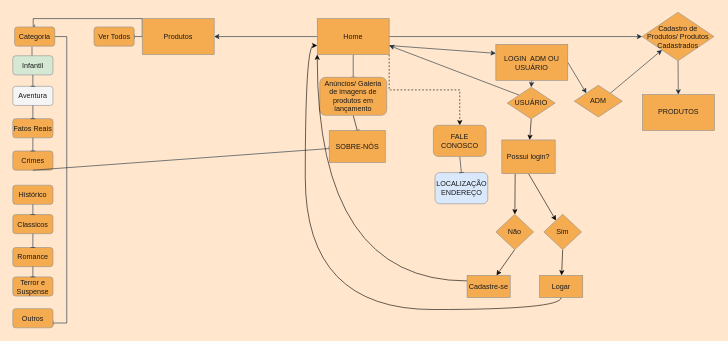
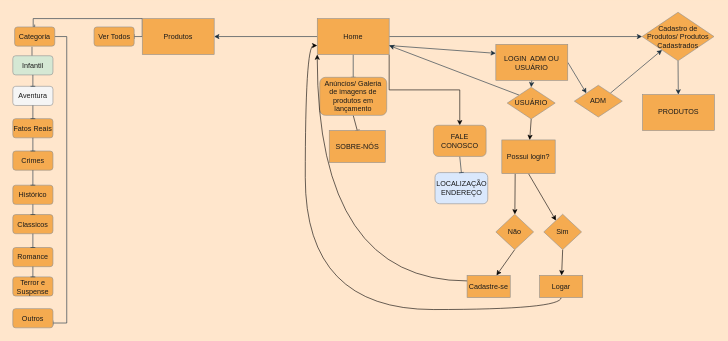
  <mxCell id="0" />
  <mxCell id="1" parent="0" />
  <mxCell id="2" value="" style="edgeStyle=orthogonalEdgeStyle;rounded=0;orthogonalLoop=1;jettySize=auto;html=1;labelBackgroundColor=none;strokeColor=#182E3E;fontColor=default;" parent="1" source="7" target="9" edge="1"><mxGeometry relative="1" as="geometry" /></mxCell>
  <mxCell id="3" style="edgeStyle=none;rounded=0;orthogonalLoop=1;jettySize=auto;html=1;exitX=0.5;exitY=1;exitDx=0;exitDy=0;entryX=0.5;entryY=0;entryDx=0;entryDy=0;endArrow=baseDash;endFill=0;labelBackgroundColor=none;strokeColor=#182E3E;fontColor=default;" parent="1" source="7" target="15" edge="1"><mxGeometry relative="1" as="geometry" /></mxCell>
  <mxCell id="4" style="edgeStyle=none;rounded=0;orthogonalLoop=1;jettySize=auto;html=1;entryX=1;entryY=0.5;entryDx=0;entryDy=0;labelBackgroundColor=none;strokeColor=#182E3E;fontColor=default;" parent="1" source="7" target="12" edge="1"><mxGeometry relative="1" as="geometry" /></mxCell>
  <mxCell id="5" style="edgeStyle=none;rounded=0;orthogonalLoop=1;jettySize=auto;html=1;exitX=1;exitY=0.75;exitDx=0;exitDy=0;entryX=0;entryY=0.25;entryDx=0;entryDy=0;labelBackgroundColor=none;strokeColor=#182E3E;fontColor=default;" parent="1" source="7" target="54" edge="1"><mxGeometry relative="1" as="geometry" /></mxCell>
- <mxCell id="6" style="edgeStyle=orthogonalEdgeStyle;rounded=0;orthogonalLoop=1;jettySize=auto;html=1;exitX=1;exitY=1;exitDx=0;exitDy=0;dashed=1;" edge="1" parent="1" source="7" target="50"><mxGeometry relative="1" as="geometry" /></mxCell>
+ <mxCell id="6" style="edgeStyle=orthogonalEdgeStyle;rounded=0;orthogonalLoop=1;jettySize=auto;html=1;exitX=1;exitY=1;exitDx=0;exitDy=0;" edge="1" parent="1" source="7" target="50"><mxGeometry relative="1" as="geometry" /></mxCell>
  <mxCell id="7" value="Home" style="rounded=0;whiteSpace=wrap;html=1;labelBackgroundColor=none;fillColor=#F5AB50;strokeColor=#909090;fontColor=#1A1A1A;" parent="1" vertex="1"><mxGeometry x="528" y="30.5" width="120" height="60" as="geometry" /></mxCell>
  <mxCell id="8" style="edgeStyle=none;rounded=0;orthogonalLoop=1;jettySize=auto;html=1;exitX=0.5;exitY=1;exitDx=0;exitDy=0;labelBackgroundColor=none;strokeColor=#182E3E;fontColor=default;" parent="1" source="9" target="51" edge="1"><mxGeometry relative="1" as="geometry"><mxPoint x="1130.714" y="187.214" as="targetPoint" /></mxGeometry></mxCell>
  <mxCell id="9" value="Cadastro de Produtos/ Produtos Cadastrados" style="rhombus;whiteSpace=wrap;html=1;rounded=0;labelBackgroundColor=none;fillColor=#F5AB50;strokeColor=#909090;fontColor=#1A1A1A;" parent="1" vertex="1"><mxGeometry x="1070" y="20" width="120" height="81" as="geometry" /></mxCell>
  <mxCell id="10" style="edgeStyle=orthogonalEdgeStyle;rounded=0;orthogonalLoop=1;jettySize=auto;html=1;exitX=0;exitY=0.5;exitDx=0;exitDy=0;entryX=0.5;entryY=0;entryDx=0;entryDy=0;endArrow=baseDash;endFill=0;labelBackgroundColor=none;strokeColor=#182E3E;fontColor=default;" parent="1" source="12" target="19" edge="1"><mxGeometry relative="1" as="geometry"><Array as="points"><mxPoint x="236" y="30.5" /><mxPoint x="54" y="30.5" /></Array></mxGeometry></mxCell>
  <mxCell id="11" style="edgeStyle=none;rounded=0;orthogonalLoop=1;jettySize=auto;html=1;exitX=0;exitY=0.5;exitDx=0;exitDy=0;entryX=1;entryY=0.5;entryDx=0;entryDy=0;endArrow=baseDash;endFill=0;labelBackgroundColor=none;strokeColor=#182E3E;fontColor=default;" parent="1" source="12" target="16" edge="1"><mxGeometry relative="1" as="geometry" /></mxCell>
  <mxCell id="12" value="Produtos" style="rounded=0;whiteSpace=wrap;html=1;labelBackgroundColor=none;fillColor=#F5AB50;strokeColor=#909090;fontColor=#1A1A1A;" parent="1" vertex="1"><mxGeometry x="236" y="30.5" width="120" height="60" as="geometry" /></mxCell>
  <mxCell id="13" value="&lt;div style=&quot;&quot;&gt;&lt;span style=&quot;background-color: initial;&quot;&gt;LOCALIZAÇÃO ENDEREÇO&lt;/span&gt;&lt;/div&gt;" style="whiteSpace=wrap;html=1;rounded=1;align=center;labelBackgroundColor=none;fillColor=#dae8fc;strokeColor=#909090;fontColor=#1A1A1A;" parent="1" vertex="1"><mxGeometry x="724.5" y="287.5" width="88" height="52" as="geometry" /></mxCell>
  <mxCell id="14" style="rounded=0;orthogonalLoop=1;jettySize=auto;html=1;exitX=0.5;exitY=1;exitDx=0;exitDy=0;entryX=0.5;entryY=0;entryDx=0;entryDy=0;endArrow=baseDash;endFill=0;" edge="1" parent="1" source="15" target="48"><mxGeometry relative="1" as="geometry" /></mxCell>
  <mxCell id="15" value="Anúncios/ Galeria de imagens de produtos em lançamento" style="rounded=1;whiteSpace=wrap;html=1;labelBackgroundColor=none;fillColor=#F5AB50;strokeColor=#909090;fontColor=#1A1A1A;" parent="1" vertex="1"><mxGeometry x="532.13" y="128.5" width="111.75" height="63.5" as="geometry" /></mxCell>
  <mxCell id="16" value="Ver Todos" style="rounded=1;whiteSpace=wrap;html=1;labelBackgroundColor=none;fillColor=#F5AB50;strokeColor=#909090;fontColor=#1A1A1A;" parent="1" vertex="1"><mxGeometry x="155.5" y="44.5" width="67" height="32" as="geometry" /></mxCell>
  <mxCell id="17" style="edgeStyle=none;rounded=0;orthogonalLoop=1;jettySize=auto;html=1;entryX=0.478;entryY=0.333;entryDx=0;entryDy=0;entryPerimeter=0;endArrow=baseDash;endFill=0;labelBackgroundColor=none;strokeColor=#182E3E;fontColor=default;" parent="1" target="21" edge="1"><mxGeometry relative="1" as="geometry"><mxPoint x="52" y="77.5" as="sourcePoint" /></mxGeometry></mxCell>
  <mxCell id="18" style="edgeStyle=orthogonalEdgeStyle;rounded=0;orthogonalLoop=1;jettySize=auto;html=1;exitX=1;exitY=0.5;exitDx=0;exitDy=0;entryX=1;entryY=0.75;entryDx=0;entryDy=0;endArrow=baseDash;endFill=0;labelBackgroundColor=none;strokeColor=#182E3E;fontColor=default;" parent="1" source="19" target="35" edge="1"><mxGeometry relative="1" as="geometry"><mxPoint x="104" y="544.5" as="targetPoint" /></mxGeometry></mxCell>
  <mxCell id="19" value="Categoria" style="rounded=1;whiteSpace=wrap;html=1;labelBackgroundColor=none;fillColor=#F5AB50;strokeColor=#909090;fontColor=#1A1A1A;" parent="1" vertex="1"><mxGeometry x="23" y="44.5" width="67" height="32" as="geometry" /></mxCell>
  <mxCell id="20" value="" style="group;labelBackgroundColor=none;fontColor=#1A1A1A;" parent="1" vertex="1" connectable="0"><mxGeometry x="20" y="89.5" width="67" height="457" as="geometry" /></mxCell>
  <mxCell id="21" value="Infantil" style="rounded=1;whiteSpace=wrap;html=1;labelBackgroundColor=none;fillColor=#d5e8d4;strokeColor=#909090;fontColor=#1A1A1A;" parent="20" vertex="1"><mxGeometry y="3" width="67" height="32" as="geometry" /></mxCell>
  <mxCell id="22" value="Aventura" style="rounded=1;whiteSpace=wrap;html=1;labelBackgroundColor=none;fillColor=#f5f5f5;strokeColor=#909090;fontColor=#1A1A1A;" parent="20" vertex="1"><mxGeometry y="54" width="67" height="32" as="geometry" /></mxCell>
  <mxCell id="23" value="Fatos Reais" style="rounded=1;whiteSpace=wrap;html=1;labelBackgroundColor=none;fillColor=#F5AB50;strokeColor=#909090;fontColor=#1A1A1A;" parent="20" vertex="1"><mxGeometry y="108" width="67" height="32" as="geometry" /></mxCell>
  <mxCell id="24" style="edgeStyle=none;rounded=0;orthogonalLoop=1;jettySize=auto;html=1;exitX=0.5;exitY=1;exitDx=0;exitDy=0;entryX=0.5;entryY=0;entryDx=0;entryDy=0;endArrow=baseDash;endFill=0;labelBackgroundColor=none;strokeColor=#182E3E;fontColor=default;" parent="20" source="22" target="23" edge="1"><mxGeometry relative="1" as="geometry" /></mxCell>
  <mxCell id="25" value="Crimes" style="rounded=1;whiteSpace=wrap;html=1;labelBackgroundColor=none;fillColor=#F5AB50;strokeColor=#909090;fontColor=#1A1A1A;" parent="20" vertex="1"><mxGeometry y="162" width="67" height="32" as="geometry" /></mxCell>
  <mxCell id="26" style="edgeStyle=none;rounded=0;orthogonalLoop=1;jettySize=auto;html=1;exitX=0.5;exitY=1;exitDx=0;exitDy=0;entryX=0.5;entryY=0;entryDx=0;entryDy=0;endArrow=baseDash;endFill=0;labelBackgroundColor=none;strokeColor=#182E3E;fontColor=default;" parent="20" source="23" target="25" edge="1"><mxGeometry relative="1" as="geometry" /></mxCell>
  <mxCell id="27" value="Histórico" style="rounded=1;whiteSpace=wrap;html=1;labelBackgroundColor=none;fillColor=#F5AB50;strokeColor=#909090;fontColor=#1A1A1A;" parent="20" vertex="1"><mxGeometry y="219" width="67" height="32" as="geometry" /></mxCell>
- <mxCell id="28" style="edgeStyle=none;rounded=0;orthogonalLoop=1;jettySize=auto;html=1;exitX=0.5;exitY=1;exitDx=0;exitDy=0;endArrow=baseDash;endFill=0;labelBackgroundColor=none;strokeColor=#182E3E;fontColor=default;" parent="20" source="25" target="48" edge="1"><mxGeometry relative="1" as="geometry" /></mxCell>
+ <mxCell id="28" style="edgeStyle=none;rounded=0;orthogonalLoop=1;jettySize=auto;html=1;exitX=0.5;exitY=1;exitDx=0;exitDy=0;entryX=0.5;entryY=0;entryDx=0;entryDy=0;endArrow=baseDash;endFill=0;labelBackgroundColor=none;strokeColor=#182E3E;fontColor=default;" parent="20" source="25" target="27" edge="1"><mxGeometry relative="1" as="geometry" /></mxCell>
  <mxCell id="29" value="Classicos" style="rounded=1;whiteSpace=wrap;html=1;labelBackgroundColor=none;fillColor=#F5AB50;strokeColor=#909090;fontColor=#1A1A1A;" parent="20" vertex="1"><mxGeometry y="268" width="67" height="32" as="geometry" /></mxCell>
  <mxCell id="30" style="edgeStyle=none;rounded=0;orthogonalLoop=1;jettySize=auto;html=1;exitX=0.5;exitY=1;exitDx=0;exitDy=0;entryX=0.5;entryY=0;entryDx=0;entryDy=0;endArrow=baseDash;endFill=0;labelBackgroundColor=none;strokeColor=#182E3E;fontColor=default;" parent="20" source="27" target="29" edge="1"><mxGeometry relative="1" as="geometry" /></mxCell>
  <mxCell id="31" value="Romance" style="rounded=1;whiteSpace=wrap;html=1;labelBackgroundColor=none;fillColor=#F5AB50;strokeColor=#909090;fontColor=#1A1A1A;" parent="20" vertex="1"><mxGeometry y="323" width="67" height="32" as="geometry" /></mxCell>
  <mxCell id="32" style="edgeStyle=none;rounded=0;orthogonalLoop=1;jettySize=auto;html=1;exitX=0.5;exitY=1;exitDx=0;exitDy=0;entryX=0.5;entryY=0;entryDx=0;entryDy=0;endArrow=baseDash;endFill=0;labelBackgroundColor=none;strokeColor=#182E3E;fontColor=default;" parent="20" source="29" target="31" edge="1"><mxGeometry relative="1" as="geometry" /></mxCell>
  <mxCell id="33" value="Terror e Suspense" style="rounded=1;whiteSpace=wrap;html=1;labelBackgroundColor=none;fillColor=#F5AB50;strokeColor=#909090;fontColor=#1A1A1A;" parent="20" vertex="1"><mxGeometry y="372" width="67" height="32" as="geometry" /></mxCell>
  <mxCell id="34" style="edgeStyle=none;rounded=0;orthogonalLoop=1;jettySize=auto;html=1;exitX=0.5;exitY=1;exitDx=0;exitDy=0;entryX=0.5;entryY=0;entryDx=0;entryDy=0;endArrow=baseDash;endFill=0;labelBackgroundColor=none;strokeColor=#182E3E;fontColor=default;" parent="20" source="31" target="33" edge="1"><mxGeometry relative="1" as="geometry" /></mxCell>
  <mxCell id="35" value="Outros" style="rounded=1;whiteSpace=wrap;html=1;labelBackgroundColor=none;fillColor=#F5AB50;strokeColor=#909090;fontColor=#1A1A1A;" parent="20" vertex="1"><mxGeometry y="425" width="67" height="32" as="geometry" /></mxCell>
  <mxCell id="36" style="edgeStyle=none;rounded=0;orthogonalLoop=1;jettySize=auto;html=1;entryX=0.5;entryY=0;entryDx=0;entryDy=0;endArrow=baseDash;endFill=0;exitX=0.5;exitY=1;exitDx=0;exitDy=0;labelBackgroundColor=none;strokeColor=#182E3E;fontColor=default;" parent="20" source="21" target="22" edge="1"><mxGeometry relative="1" as="geometry"><mxPoint x="26" as="sourcePoint" /></mxGeometry></mxCell>
  <mxCell id="37" style="edgeStyle=orthogonalEdgeStyle;curved=1;rounded=0;orthogonalLoop=1;jettySize=auto;html=1;exitX=0.5;exitY=1;exitDx=0;exitDy=0;entryX=0;entryY=0.75;entryDx=0;entryDy=0;" edge="1" parent="1" source="38" target="7"><mxGeometry relative="1" as="geometry" /></mxCell>
  <mxCell id="38" value="Logar" style="rounded=0;whiteSpace=wrap;html=1;labelBackgroundColor=none;fillColor=#F5AB50;strokeColor=#909090;fontColor=#1A1A1A;" parent="1" vertex="1"><mxGeometry x="899" y="459" width="72" height="37" as="geometry" /></mxCell>
  <mxCell id="39" style="edgeStyle=orthogonalEdgeStyle;curved=1;rounded=0;orthogonalLoop=1;jettySize=auto;html=1;exitX=0;exitY=0.25;exitDx=0;exitDy=0;entryX=0;entryY=1;entryDx=0;entryDy=0;" edge="1" parent="1" source="40" target="7"><mxGeometry relative="1" as="geometry" /></mxCell>
  <mxCell id="40" value="Cadastre-se" style="rounded=0;whiteSpace=wrap;html=1;labelBackgroundColor=none;fillColor=#F5AB50;strokeColor=#909090;fontColor=#1A1A1A;" parent="1" vertex="1"><mxGeometry x="778" y="459" width="72" height="37" as="geometry" /></mxCell>
  <mxCell id="41" style="edgeStyle=none;rounded=0;orthogonalLoop=1;jettySize=auto;html=1;exitX=0.5;exitY=1;exitDx=0;exitDy=0;" edge="1" parent="1" source="43" target="47"><mxGeometry relative="1" as="geometry" /></mxCell>
  <mxCell id="42" style="edgeStyle=none;rounded=0;orthogonalLoop=1;jettySize=auto;html=1;exitX=0.25;exitY=1;exitDx=0;exitDy=0;" edge="1" parent="1" source="43" target="45"><mxGeometry relative="1" as="geometry" /></mxCell>
  <mxCell id="43" value="Possui login?" style="rounded=0;whiteSpace=wrap;html=1;labelBackgroundColor=none;fillColor=#F5AB50;strokeColor=#909090;fontColor=#1A1A1A;" parent="1" vertex="1"><mxGeometry x="836" y="233" width="89" height="56.25" as="geometry" /></mxCell>
  <mxCell id="44" style="edgeStyle=none;rounded=0;orthogonalLoop=1;jettySize=auto;html=1;exitX=0.5;exitY=1;exitDx=0;exitDy=0;" edge="1" parent="1" source="45" target="40"><mxGeometry relative="1" as="geometry" /></mxCell>
  <mxCell id="45" value="Não" style="rhombus;whiteSpace=wrap;html=1;labelBackgroundColor=none;fillColor=#F5AB50;strokeColor=#909090;fontColor=#1A1A1A;" parent="1" vertex="1"><mxGeometry x="826" y="357" width="63" height="59" as="geometry" /></mxCell>
  <mxCell id="46" style="edgeStyle=none;rounded=0;orthogonalLoop=1;jettySize=auto;html=1;exitX=0.5;exitY=1;exitDx=0;exitDy=0;" edge="1" parent="1" source="47" target="38"><mxGeometry relative="1" as="geometry" /></mxCell>
  <mxCell id="47" value="Sim" style="rhombus;whiteSpace=wrap;html=1;labelBackgroundColor=none;fillColor=#F5AB50;strokeColor=#909090;fontColor=#1A1A1A;" parent="1" vertex="1"><mxGeometry x="906" y="357" width="63" height="59" as="geometry" /></mxCell>
  <mxCell id="48" value="SOBRE-NÓS" style="rounded=0;whiteSpace=wrap;html=1;labelBackgroundColor=none;fillColor=#F5AB50;strokeColor=#909090;fontColor=#1A1A1A;" parent="1" vertex="1"><mxGeometry x="548" y="217.21" width="93.5" height="53.5" as="geometry" /></mxCell>
  <mxCell id="49" style="edgeStyle=none;rounded=0;orthogonalLoop=1;jettySize=auto;html=1;exitX=0.5;exitY=1;exitDx=0;exitDy=0;entryX=0.5;entryY=0;entryDx=0;entryDy=0;endArrow=baseDash;endFill=0;labelBackgroundColor=none;strokeColor=#182E3E;fontColor=default;" parent="1" source="50" target="13" edge="1"><mxGeometry relative="1" as="geometry" /></mxCell>
  <mxCell id="50" value="FALE CONOSCO" style="whiteSpace=wrap;html=1;rounded=1;labelBackgroundColor=none;fillColor=#F5AB50;strokeColor=#909090;fontColor=#1A1A1A;" parent="1" vertex="1"><mxGeometry x="721.75" y="208.5" width="88" height="52" as="geometry" /></mxCell>
  <mxCell id="51" value="PRODUTOS" style="rounded=0;whiteSpace=wrap;html=1;labelBackgroundColor=none;fillColor=#F5AB50;strokeColor=#909090;fontColor=#1A1A1A;" parent="1" vertex="1"><mxGeometry x="1070.714" y="157.214" width="120" height="60" as="geometry" /></mxCell>
  <mxCell id="52" style="edgeStyle=none;rounded=0;orthogonalLoop=1;jettySize=auto;html=1;exitX=1;exitY=0.5;exitDx=0;exitDy=0;entryX=0;entryY=0;entryDx=0;entryDy=0;labelBackgroundColor=none;strokeColor=#182E3E;fontColor=default;" parent="1" source="54" target="56" edge="1"><mxGeometry relative="1" as="geometry" /></mxCell>
  <mxCell id="53" style="edgeStyle=none;rounded=0;orthogonalLoop=1;jettySize=auto;html=1;exitX=0.5;exitY=1;exitDx=0;exitDy=0;entryX=0.5;entryY=0;entryDx=0;entryDy=0;labelBackgroundColor=none;strokeColor=#182E3E;fontColor=default;" parent="1" source="54" target="59" edge="1"><mxGeometry relative="1" as="geometry" /></mxCell>
  <mxCell id="54" value="LOGIN&amp;nbsp; ADM OU USUÁRIO" style="rounded=0;whiteSpace=wrap;html=1;labelBackgroundColor=none;fillColor=#F5AB50;strokeColor=#909090;fontColor=#1A1A1A;" parent="1" vertex="1"><mxGeometry x="826" y="73.5" width="120" height="60" as="geometry" /></mxCell>
  <mxCell id="55" style="edgeStyle=none;rounded=0;orthogonalLoop=1;jettySize=auto;html=1;exitX=1;exitY=0;exitDx=0;exitDy=0;labelBackgroundColor=none;strokeColor=#182E3E;fontColor=default;" parent="1" source="56" target="9" edge="1"><mxGeometry relative="1" as="geometry" /></mxCell>
  <mxCell id="56" value="ADM" style="rhombus;whiteSpace=wrap;html=1;labelBackgroundColor=none;fillColor=#F5AB50;strokeColor=#909090;fontColor=#1A1A1A;" parent="1" vertex="1"><mxGeometry x="957" y="141.75" width="80" height="53" as="geometry" /></mxCell>
  <mxCell id="57" style="edgeStyle=none;rounded=0;orthogonalLoop=1;jettySize=auto;html=1;exitX=0;exitY=0;exitDx=0;exitDy=0;entryX=1;entryY=0.75;entryDx=0;entryDy=0;labelBackgroundColor=none;strokeColor=#182E3E;fontColor=default;" parent="1" source="59" target="7" edge="1"><mxGeometry relative="1" as="geometry" /></mxCell>
  <mxCell id="58" style="rounded=0;orthogonalLoop=1;jettySize=auto;html=1;exitX=0.5;exitY=1;exitDx=0;exitDy=0;" edge="1" parent="1" source="59" target="43"><mxGeometry relative="1" as="geometry" /></mxCell>
  <mxCell id="59" value="USUÁRIO" style="rhombus;whiteSpace=wrap;html=1;labelBackgroundColor=none;fillColor=#F5AB50;strokeColor=#909090;fontColor=#1A1A1A;" parent="1" vertex="1"><mxGeometry x="845" y="145" width="80" height="53" as="geometry" /></mxCell>
